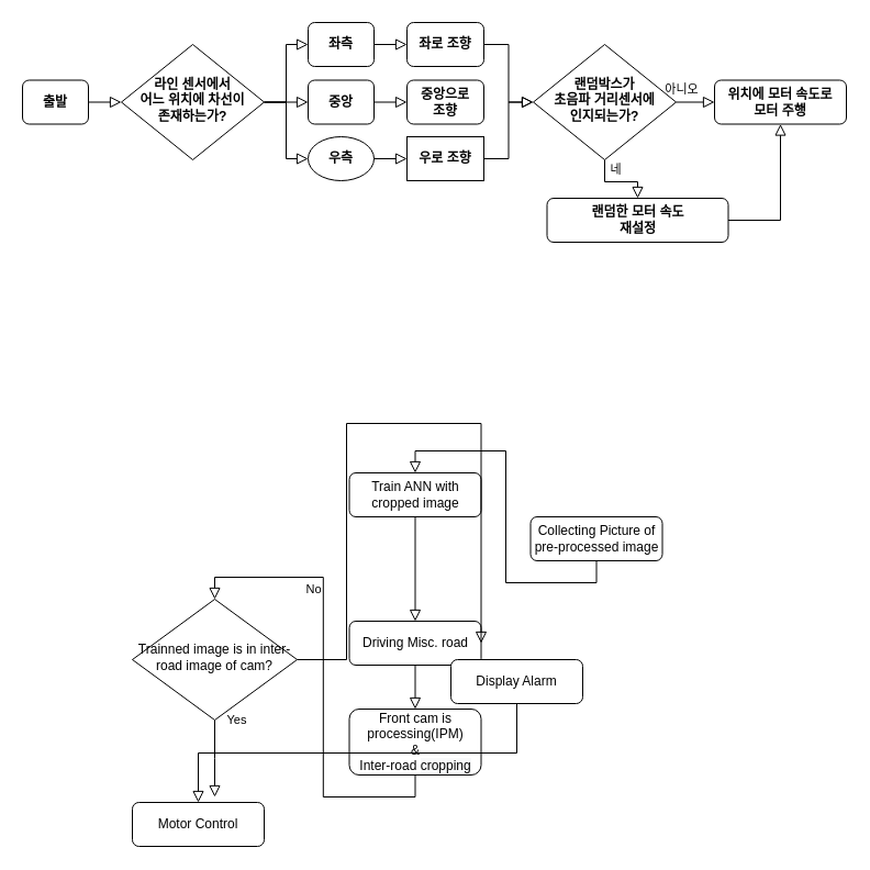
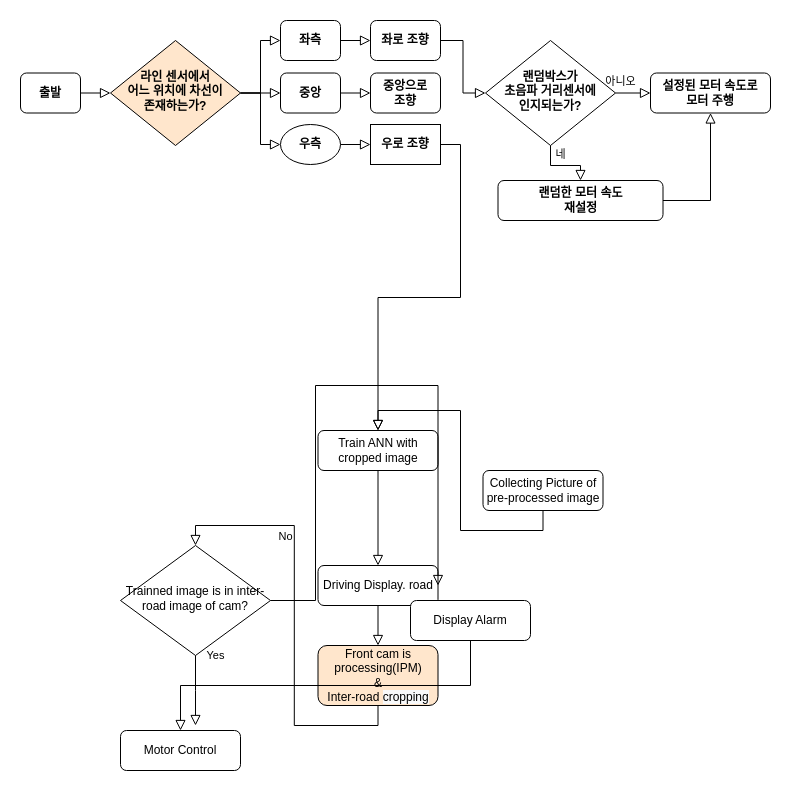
  <mxCell id="0" />
  <mxCell id="1" parent="0" />
  <mxCell id="2" value="출발" parent="1" style="rounded=1;whiteSpace=wrap;html=1;fontSize=12;glass=0;strokeWidth=1;shadow=0;fontStyle=1" vertex="1"><mxGeometry as="geometry" height="40" width="60" y="72.5" x="20" /></mxCell>
  <mxCell id="3" value="" parent="1" edge="1" target="18" source="2" style="rounded=0;html=1;jettySize=auto;orthogonalLoop=1;fontSize=11;endArrow=block;endFill=0;endSize=8;strokeWidth=1;shadow=0;labelBackgroundColor=none;edgeStyle=orthogonalEdgeStyle;exitX=1;exitY=0.5;exitDx=0;exitDy=0;entryX=0;entryY=0.5;entryDx=0;entryDy=0;"><mxGeometry as="geometry" relative="1"><mxPoint as="sourcePoint" y="212.5" x="490" /><mxPoint as="targetPoint" y="92.5" x="150" /></mxGeometry></mxCell>
  <mxCell id="4" value="Collecting Picture of pre-processed image" parent="1" style="rounded=1;whiteSpace=wrap;html=1;fontSize=12;glass=0;strokeWidth=1;shadow=0;" vertex="1"><mxGeometry as="geometry" height="40" width="120" y="470" x="482.5" /></mxCell>
  <mxCell id="5" value="Train ANN with cropped image" parent="1" style="rounded=1;whiteSpace=wrap;html=1;fontSize=12;glass=0;strokeWidth=1;shadow=0;" vertex="1"><mxGeometry as="geometry" height="40" width="120" y="430" x="317.5" /></mxCell>
  <mxCell id="6" value="" parent="1" edge="1" target="5" source="4" style="rounded=0;html=1;jettySize=auto;orthogonalLoop=1;fontSize=11;endArrow=block;endFill=0;endSize=8;strokeWidth=1;shadow=0;labelBackgroundColor=none;edgeStyle=orthogonalEdgeStyle;exitX=0.5;exitY=1;exitDx=0;exitDy=0;entryX=0.5;entryY=0;entryDx=0;entryDy=0;"><mxGeometry as="geometry" relative="1"><mxPoint as="sourcePoint" y="385" x="727.5" /><mxPoint as="targetPoint" y="435" x="727.5" /></mxGeometry></mxCell>
- <mxCell id="7" value="Driving Misc. road" parent="1" style="rounded=1;whiteSpace=wrap;html=1;fontSize=12;glass=0;strokeWidth=1;shadow=0;" vertex="1"><mxGeometry as="geometry" height="40" width="120" y="565" x="317.5" /></mxCell>
+ <mxCell id="7" value="Driving Display. road" parent="1" style="rounded=1;whiteSpace=wrap;html=1;fontSize=12;glass=0;strokeWidth=1;shadow=0;" vertex="1"><mxGeometry as="geometry" height="40" width="120" y="565" x="317.5" /></mxCell>
  <mxCell id="8" value="" parent="1" edge="1" target="7" source="5" style="rounded=0;html=1;jettySize=auto;orthogonalLoop=1;fontSize=11;endArrow=block;endFill=0;endSize=8;strokeWidth=1;shadow=0;labelBackgroundColor=none;edgeStyle=orthogonalEdgeStyle;exitX=0.5;exitY=1;exitDx=0;exitDy=0;entryX=0.5;entryY=0;entryDx=0;entryDy=0;"><mxGeometry as="geometry" relative="1"><mxPoint as="sourcePoint" y="385" x="727.5" /><mxPoint as="targetPoint" y="435" x="727.5" /></mxGeometry></mxCell>
- <mxCell id="9" value="Front cam is processing(IPM)&lt;br&gt;&amp;amp;&lt;br&gt;Inter-road &lt;span style=&quot;display: inline ; float: none ; background-color: rgb(248 , 249 , 250) ; color: rgb(0 , 0 , 0) ; font-family: &amp;#34;helvetica&amp;#34; ; font-size: 12px ; font-style: normal ; font-variant: normal ; font-weight: normal ; letter-spacing: normal ; line-height: 1.2 ; overflow-wrap: normal ; text-align: center ; text-decoration: none ; text-indent: 0px ; text-transform: none ; white-space: normal ; word-spacing: 0px&quot;&gt;cropping&lt;/span&gt;" parent="1" style="rounded=1;whiteSpace=wrap;html=1;fontSize=12;glass=0;strokeWidth=1;shadow=0;" vertex="1"><mxGeometry as="geometry" height="60" width="120" y="645" x="317.5" /></mxCell>
+ <mxCell id="9" value="Front cam is processing(IPM)&lt;br&gt;&amp;amp;&lt;br&gt;Inter-road &lt;span style=&quot;display: inline ; float: none ; background-color: rgb(248 , 249 , 250) ; color: rgb(0 , 0 , 0) ; font-family: &amp;#34;helvetica&amp;#34; ; font-size: 12px ; font-style: normal ; font-variant: normal ; font-weight: normal ; letter-spacing: normal ; line-height: 1.2 ; overflow-wrap: normal ; text-align: center ; text-decoration: none ; text-indent: 0px ; text-transform: none ; white-space: normal ; word-spacing: 0px&quot;&gt;cropping&lt;/span&gt;" parent="1" style="rounded=1;whiteSpace=wrap;html=1;fontSize=12;glass=0;strokeWidth=1;shadow=0;fillColor=#ffe6cc;" vertex="1"><mxGeometry as="geometry" height="60" width="120" y="645" x="317.5" /></mxCell>
  <mxCell id="10" value="Trainned image is in inter-road image of cam?" parent="1" style="rhombus;whiteSpace=wrap;html=1;shadow=0;fontFamily=Helvetica;fontSize=12;align=center;strokeWidth=1;spacing=6;spacingTop=-4;" vertex="1"><mxGeometry as="geometry" height="110" width="150" y="545" x="120" /></mxCell>
  <mxCell id="11" value="" parent="1" edge="1" target="9" source="7" style="rounded=0;html=1;jettySize=auto;orthogonalLoop=1;fontSize=11;endArrow=block;endFill=0;endSize=8;strokeWidth=1;shadow=0;labelBackgroundColor=none;edgeStyle=orthogonalEdgeStyle;exitX=0.5;exitY=1;exitDx=0;exitDy=0;entryX=0.5;entryY=0;entryDx=0;entryDy=0;"><mxGeometry as="geometry" relative="1"><mxPoint as="sourcePoint" y="480" x="387.5" /><mxPoint as="targetPoint" y="575" x="387.5" /></mxGeometry></mxCell>
  <mxCell id="12" value="" parent="1" edge="1" target="10" source="9" style="rounded=0;html=1;jettySize=auto;orthogonalLoop=1;fontSize=11;endArrow=block;endFill=0;endSize=8;strokeWidth=1;shadow=0;labelBackgroundColor=none;edgeStyle=orthogonalEdgeStyle;exitX=0.5;exitY=1;exitDx=0;exitDy=0;entryX=0.5;entryY=0;entryDx=0;entryDy=0;"><mxGeometry as="geometry" relative="1"><mxPoint as="sourcePoint" y="415" x="205" /><mxPoint as="targetPoint" y="525" x="195" /></mxGeometry></mxCell>
  <mxCell id="13" value="Yes" parent="1" edge="1" source="10" style="edgeStyle=orthogonalEdgeStyle;rounded=0;html=1;jettySize=auto;orthogonalLoop=1;fontSize=11;endArrow=block;endFill=0;endSize=8;strokeWidth=1;shadow=0;labelBackgroundColor=none;exitX=0.5;exitY=1;exitDx=0;exitDy=0;entryX=0.5;entryY=0;entryDx=0;entryDy=0;"><mxGeometry as="geometry" relative="1" y="20" x="-1"><mxPoint as="offset" /><mxPoint as="sourcePoint" y="395" x="595" /><mxPoint as="targetPoint" y="725" x="195" /></mxGeometry></mxCell>
  <mxCell id="14" value="No" parent="1" edge="1" target="7" source="10" style="rounded=0;html=1;jettySize=auto;orthogonalLoop=1;fontSize=11;endArrow=block;endFill=0;endSize=8;strokeWidth=1;shadow=0;labelBackgroundColor=none;edgeStyle=orthogonalEdgeStyle;exitX=1;exitY=0.5;exitDx=0;exitDy=0;entryX=1;entryY=0.5;entryDx=0;entryDy=0;"><mxGeometry as="geometry" relative="1" y="30" x="-0.625"><mxPoint as="offset" /><mxPoint as="sourcePoint" y="435" x="545" /><mxPoint as="targetPoint" y="495" x="545" /><Array as="points"><mxPoint y="600" x="315" /><mxPoint y="385" x="315" /></Array></mxGeometry></mxCell>
  <mxCell id="15" value="Display Alarm" parent="1" style="rounded=1;whiteSpace=wrap;html=1;fontSize=12;glass=0;strokeWidth=1;shadow=0;" vertex="1"><mxGeometry as="geometry" height="40" width="120" y="600" x="410" /></mxCell>
  <mxCell id="16" value="Motor Control" parent="1" style="rounded=1;whiteSpace=wrap;html=1;fontSize=12;glass=0;strokeWidth=1;shadow=0;" vertex="1"><mxGeometry as="geometry" height="40" width="120" y="730" x="120" /></mxCell>
  <mxCell id="17" value="" parent="1" edge="1" target="16" source="15" style="rounded=0;html=1;jettySize=auto;orthogonalLoop=1;fontSize=11;endArrow=block;endFill=0;endSize=8;strokeWidth=1;shadow=0;labelBackgroundColor=none;edgeStyle=orthogonalEdgeStyle;exitX=0.5;exitY=1;exitDx=0;exitDy=0;entryX=0.5;entryY=0;entryDx=0;entryDy=0;"><mxGeometry as="geometry" relative="1"><mxPoint as="sourcePoint" y="430" x="190" /><mxPoint as="targetPoint" y="470" x="190" /></mxGeometry></mxCell>
- <mxCell id="18" value="라인 센서에서&lt;br&gt;어느 위치에 차선이&lt;br&gt;존재하는가?" parent="1" style="rhombus;whiteSpace=wrap;html=1;shadow=0;fontFamily=Helvetica;fontSize=12;align=center;strokeWidth=1;spacing=6;spacingTop=-4;fontStyle=1" vertex="1"><mxGeometry as="geometry" height="105" width="130" y="40" x="110" /></mxCell>
+ <mxCell id="18" value="라인 센서에서&lt;br&gt;어느 위치에 차선이&lt;br&gt;존재하는가?" parent="1" style="rhombus;whiteSpace=wrap;html=1;shadow=0;fontFamily=Helvetica;fontSize=12;align=center;strokeWidth=1;spacing=6;spacingTop=-4;fontStyle=1;fillColor=#ffe6cc;" vertex="1"><mxGeometry as="geometry" height="105" width="130" y="40" x="110" /></mxCell>
  <mxCell id="19" value="좌측" parent="1" style="rounded=1;whiteSpace=wrap;html=1;fontSize=12;glass=0;strokeWidth=1;shadow=0;fontStyle=1" vertex="1"><mxGeometry as="geometry" height="40" width="60" y="20" x="280" /></mxCell>
  <mxCell id="20" value="중앙" parent="1" style="rounded=1;whiteSpace=wrap;html=1;fontSize=12;glass=0;strokeWidth=1;shadow=0;fontStyle=1" vertex="1"><mxGeometry as="geometry" height="40" width="60" y="72.5" x="280" /></mxCell>
  <mxCell id="21" value="우측" parent="1" style="ellipse;whiteSpace=wrap;html=1;fontSize=12;glass=0;strokeWidth=1;shadow=0;fontStyle=1;" vertex="1"><mxGeometry as="geometry" height="40" width="60" y="124" x="280" /></mxCell>
  <mxCell id="22" value="" parent="1" edge="1" target="19" source="18" style="rounded=0;html=1;jettySize=auto;orthogonalLoop=1;fontSize=11;endArrow=block;endFill=0;endSize=8;strokeWidth=1;shadow=0;labelBackgroundColor=none;edgeStyle=orthogonalEdgeStyle;exitX=1;exitY=0.5;exitDx=0;exitDy=0;entryX=0;entryY=0.5;entryDx=0;entryDy=0;"><mxGeometry as="geometry" relative="1"><mxPoint as="sourcePoint" y="103" x="70" /><mxPoint as="targetPoint" y="103" x="110" /></mxGeometry></mxCell>
  <mxCell id="23" value="" parent="1" edge="1" target="20" source="18" style="rounded=0;html=1;jettySize=auto;orthogonalLoop=1;fontSize=11;endArrow=block;endFill=0;endSize=8;strokeWidth=1;shadow=0;labelBackgroundColor=none;edgeStyle=orthogonalEdgeStyle;exitX=1;exitY=0.5;exitDx=0;exitDy=0;entryX=0;entryY=0.5;entryDx=0;entryDy=0;"><mxGeometry as="geometry" relative="1"><mxPoint as="sourcePoint" y="103" x="240" /><mxPoint as="targetPoint" y="50" x="290" /></mxGeometry></mxCell>
  <mxCell id="24" value="" parent="1" edge="1" target="21" source="18" style="rounded=0;html=1;jettySize=auto;orthogonalLoop=1;fontSize=11;endArrow=block;endFill=0;endSize=8;strokeWidth=1;shadow=0;labelBackgroundColor=none;edgeStyle=orthogonalEdgeStyle;exitX=1;exitY=0.5;exitDx=0;exitDy=0;entryX=0;entryY=0.5;entryDx=0;entryDy=0;"><mxGeometry as="geometry" relative="1"><mxPoint as="sourcePoint" y="103" x="240" /><mxPoint as="targetPoint" y="103" x="290" /></mxGeometry></mxCell>
  <mxCell id="25" value="좌로 조향" parent="1" style="rounded=1;whiteSpace=wrap;html=1;fontSize=12;glass=0;strokeWidth=1;shadow=0;fontStyle=1" vertex="1"><mxGeometry as="geometry" height="40" width="70" y="20" x="370" /></mxCell>
  <mxCell id="26" value="중앙으로&lt;br&gt;조향" parent="1" style="rounded=1;whiteSpace=wrap;html=1;fontSize=12;glass=0;strokeWidth=1;shadow=0;fontStyle=1" vertex="1"><mxGeometry as="geometry" height="40" width="70" y="72.5" x="370" /></mxCell>
  <mxCell id="27" value="우로 조향" parent="1" style="whiteSpace=wrap;html=1;fontSize=12;glass=0;strokeWidth=1;shadow=0;fontStyle=1;rounded=0;" vertex="1"><mxGeometry as="geometry" height="40" width="70" y="124" x="370" /></mxCell>
  <mxCell id="28" value="" parent="1" edge="1" target="25" source="19" style="rounded=0;html=1;jettySize=auto;orthogonalLoop=1;fontSize=11;endArrow=block;endFill=0;endSize=8;strokeWidth=1;shadow=0;labelBackgroundColor=none;edgeStyle=orthogonalEdgeStyle;exitX=1;exitY=0.5;exitDx=0;exitDy=0;entryX=0;entryY=0.5;entryDx=0;entryDy=0;"><mxGeometry as="geometry" relative="1"><mxPoint as="sourcePoint" y="103" x="240" /><mxPoint as="targetPoint" y="50" x="290" /></mxGeometry></mxCell>
  <mxCell id="29" value="" parent="1" edge="1" target="26" source="20" style="rounded=0;html=1;jettySize=auto;orthogonalLoop=1;fontSize=11;endArrow=block;endFill=0;endSize=8;strokeWidth=1;shadow=0;labelBackgroundColor=none;edgeStyle=orthogonalEdgeStyle;exitX=1;exitY=0.5;exitDx=0;exitDy=0;entryX=0;entryY=0.5;entryDx=0;entryDy=0;"><mxGeometry as="geometry" relative="1"><mxPoint as="sourcePoint" y="50" x="350" /><mxPoint as="targetPoint" y="70" x="350" /></mxGeometry></mxCell>
  <mxCell id="30" value="" parent="1" edge="1" target="27" source="21" style="rounded=0;html=1;jettySize=auto;orthogonalLoop=1;fontSize=11;endArrow=block;endFill=0;endSize=8;strokeWidth=1;shadow=0;labelBackgroundColor=none;edgeStyle=orthogonalEdgeStyle;exitX=1;exitY=0.5;exitDx=0;exitDy=0;entryX=0;entryY=0.5;entryDx=0;entryDy=0;"><mxGeometry as="geometry" relative="1"><mxPoint as="sourcePoint" y="103" x="350" /><mxPoint as="targetPoint" y="120" x="350" /></mxGeometry></mxCell>
  <mxCell id="31" value="랜덤박스가&lt;br&gt;초음파 거리센서에&lt;br&gt;인지되는가?" parent="1" style="rhombus;whiteSpace=wrap;html=1;shadow=0;fontFamily=Helvetica;fontSize=12;align=center;strokeWidth=1;spacing=6;spacingTop=-4;fontStyle=1" vertex="1"><mxGeometry as="geometry" height="105" width="130" y="40" x="485" /></mxCell>
  <mxCell id="32" value="" parent="1" edge="1" target="31" source="25" style="rounded=0;html=1;jettySize=auto;orthogonalLoop=1;fontSize=11;endArrow=block;endFill=0;endSize=8;strokeWidth=1;shadow=0;labelBackgroundColor=none;edgeStyle=orthogonalEdgeStyle;exitX=1;exitY=0.5;exitDx=0;exitDy=0;entryX=0;entryY=0.5;entryDx=0;entryDy=0;"><mxGeometry as="geometry" relative="1"><mxPoint as="sourcePoint" y="103" x="250" /><mxPoint as="targetPoint" y="50" x="290" /></mxGeometry></mxCell>
- <mxCell id="33" value="" parent="1" edge="1" target="31" source="27" style="rounded=0;html=1;jettySize=auto;orthogonalLoop=1;fontSize=11;endArrow=block;endFill=0;endSize=8;strokeWidth=1;shadow=0;labelBackgroundColor=none;edgeStyle=orthogonalEdgeStyle;exitX=1;exitY=0.5;exitDx=0;exitDy=0;entryX=0;entryY=0.5;entryDx=0;entryDy=0;"><mxGeometry as="geometry" relative="1"><mxPoint as="sourcePoint" y="50" x="450" /><mxPoint as="targetPoint" y="110" x="460" /></mxGeometry></mxCell>
+ <mxCell id="33" value="" parent="1" edge="1" target="5" source="27" style="rounded=0;html=1;jettySize=auto;orthogonalLoop=1;fontSize=11;endArrow=block;endFill=0;endSize=8;strokeWidth=1;shadow=0;labelBackgroundColor=none;edgeStyle=orthogonalEdgeStyle;exitX=1;exitY=0.5;exitDx=0;exitDy=0;"><mxGeometry as="geometry" relative="1"><mxPoint as="sourcePoint" y="50" x="450" /><mxPoint as="targetPoint" y="110" x="460" /></mxGeometry></mxCell>
  <mxCell id="34" value="네" parent="1" edge="1" target="35" source="31" style="edgeStyle=orthogonalEdgeStyle;rounded=0;html=1;jettySize=auto;orthogonalLoop=1;fontSize=11;endArrow=block;endFill=0;endSize=8;strokeWidth=1;shadow=0;labelBackgroundColor=none;exitX=0.5;exitY=1;exitDx=0;exitDy=0;entryX=0.5;entryY=0;entryDx=0;entryDy=0;"><mxGeometry as="geometry" relative="1" y="10" x="-0.714"><mxPoint as="offset" /><mxPoint as="sourcePoint" y="330" x="440" /><mxPoint as="targetPoint" y="210" x="550" /></mxGeometry></mxCell>
  <mxCell id="35" value="랜덤한 모터 속도&lt;br&gt;재설정" parent="1" style="rounded=1;whiteSpace=wrap;html=1;fontSize=12;glass=0;strokeWidth=1;shadow=0;fontStyle=1" vertex="1"><mxGeometry x="497.5" y="180" as="geometry" height="40" width="165" /></mxCell>
- <mxCell id="36" value="위치에 모터 속도로&lt;br&gt;모터 주행" parent="1" style="rounded=1;whiteSpace=wrap;html=1;fontSize=12;glass=0;strokeWidth=1;shadow=0;fontStyle=1" vertex="1"><mxGeometry as="geometry" height="40" width="120" y="72.5" x="650" /></mxCell>
+ <mxCell id="36" value="설정된 모터 속도로&lt;br&gt;모터 주행" parent="1" style="rounded=1;whiteSpace=wrap;html=1;fontSize=12;glass=0;strokeWidth=1;shadow=0;fontStyle=1" vertex="1"><mxGeometry as="geometry" height="40" width="120" y="72.5" x="650" /></mxCell>
  <mxCell id="37" value="아니오" parent="1" edge="1" target="36" source="31" style="rounded=0;html=1;jettySize=auto;orthogonalLoop=1;fontSize=11;endArrow=block;endFill=0;endSize=8;strokeWidth=1;shadow=0;labelBackgroundColor=none;edgeStyle=orthogonalEdgeStyle;exitX=1;exitY=0.5;exitDx=0;exitDy=0;entryX=0;entryY=0.5;entryDx=0;entryDy=0;"><mxGeometry as="geometry" relative="1" y="12" x="-0.716"><mxPoint as="offset" /><mxPoint as="sourcePoint" y="250" x="560" /><mxPoint as="targetPoint" y="280" x="560" /></mxGeometry></mxCell>
  <mxCell id="38" value="" parent="1" edge="1" target="36" source="35" style="rounded=0;html=1;jettySize=auto;orthogonalLoop=1;fontSize=11;endArrow=block;endFill=0;endSize=8;strokeWidth=1;shadow=0;labelBackgroundColor=none;edgeStyle=orthogonalEdgeStyle;exitX=1;exitY=0.5;exitDx=0;exitDy=0;entryX=0.5;entryY=1;entryDx=0;entryDy=0;"><mxGeometry as="geometry" relative="1"><mxPoint as="sourcePoint" y="154" x="450.2" /><mxPoint as="targetPoint" y="102.4" x="495" /></mxGeometry></mxCell>
